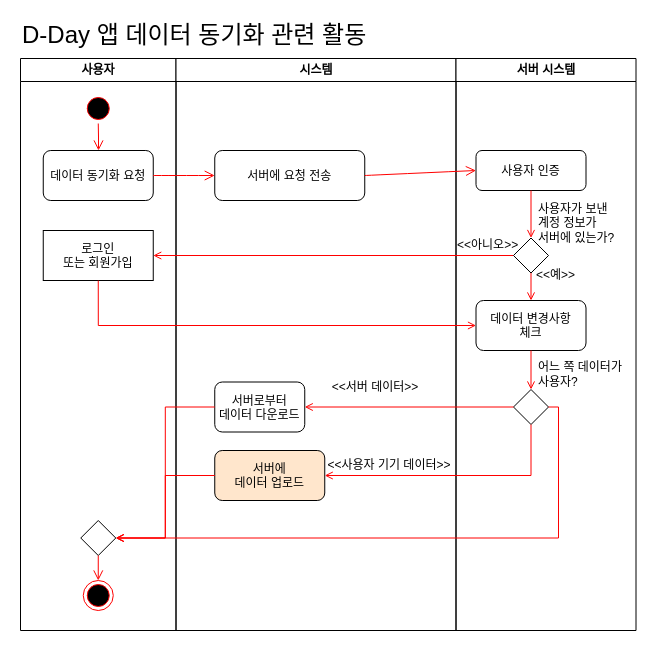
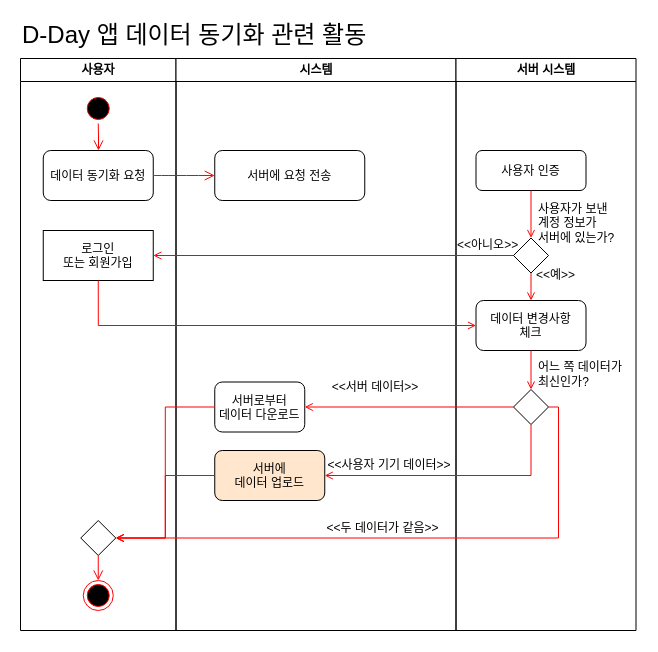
  <mxCell id="0" />
  <mxCell id="1" parent="0" />
  <mxCell id="2" value="사용자" style="swimlane;whiteSpace=wrap;startSize=23;" parent="1" vertex="1"><mxGeometry x="20" y="58" width="155.5" height="572" as="geometry" /></mxCell>
  <mxCell id="3" value="" style="ellipse;shape=startState;fillColor=#000000;strokeColor=#ff0000;" parent="2" vertex="1"><mxGeometry x="62.75" y="35" width="30" height="30" as="geometry" /></mxCell>
  <mxCell id="4" value="" style="edgeStyle=elbowEdgeStyle;elbow=horizontal;verticalAlign=bottom;endArrow=open;endSize=8;strokeColor=#FF0000;endFill=1;rounded=0" parent="2" source="3" target="5" edge="1"><mxGeometry x="90" y="40" as="geometry"><mxPoint x="77.75" y="105" as="targetPoint" /></mxGeometry></mxCell>
  <mxCell id="5" value="데이터 동기화 요청" style="rounded=1;" parent="2" vertex="1"><mxGeometry x="22.75" y="92" width="110" height="50" as="geometry" /></mxCell>
  <mxCell id="6" value="" style="ellipse;shape=endState;fillColor=#000000;strokeColor=#ff0000" parent="2" vertex="1"><mxGeometry x="62.75" y="522" width="30" height="30" as="geometry" /></mxCell>
  <mxCell id="7" value="" style="rhombus;whiteSpace=wrap;html=1;" parent="2" vertex="1"><mxGeometry x="60.25" y="462" width="35" height="35" as="geometry" /></mxCell>
  <mxCell id="8" value="" style="rounded=0;orthogonalLoop=1;jettySize=auto;html=1;fontSize=12;startSize=8;endSize=8;strokeColor=#FF0000;endArrow=open;endFill=0;exitX=0.5;exitY=1;exitDx=0;exitDy=0;entryX=0.5;entryY=0;entryDx=0;entryDy=0;" parent="2" source="7" target="6" edge="1"><mxGeometry relative="1" as="geometry"><mxPoint x="140.25" y="189.5" as="sourcePoint" /><mxPoint x="199.25" y="189.5" as="targetPoint" /></mxGeometry></mxCell>
  <mxCell id="9" value="시스템" style="swimlane;whiteSpace=wrap;container=0;" parent="1" vertex="1"><mxGeometry x="175.5" y="58" width="280" height="572" as="geometry" /></mxCell>
  <mxCell id="10" value="서버에 요청 전송" style="rounded=1;" vertex="1" parent="9"><mxGeometry x="38.75" y="92" width="150" height="50" as="geometry" /></mxCell>
+ <mxCell id="11" value="&amp;lt;&amp;lt;두 데이터가 같음&amp;gt;&amp;gt;" style="text;html=1;align=center;verticalAlign=middle;whiteSpace=wrap;rounded=0;" parent="9" vertex="1"><mxGeometry x="148.75" y="455" width="117" height="30" as="geometry" /></mxCell>
  <mxCell id="12" value="서버에&#10;데이터 업로드" style="rounded=1;fillColor=#ffe6cc;" parent="9" vertex="1"><mxGeometry x="38.75" y="392" width="110" height="50" as="geometry" /></mxCell>
  <mxCell id="13" value="&amp;lt;&amp;lt;사용자 기기 데이터&amp;gt;&amp;gt;" style="text;html=1;align=center;verticalAlign=middle;whiteSpace=wrap;rounded=0;" parent="9" vertex="1"><mxGeometry x="148.75" y="392" width="130" height="30" as="geometry" /></mxCell>
  <mxCell id="14" value="서버로부터&#10;데이터 다운로드" style="rounded=1;" parent="9" vertex="1"><mxGeometry x="38.75" y="323.5" width="90" height="50" as="geometry" /></mxCell>
  <mxCell id="15" value="&amp;lt;&amp;lt;서버 데이터&amp;gt;&amp;gt;" style="text;html=1;align=center;verticalAlign=middle;whiteSpace=wrap;rounded=0;" parent="9" vertex="1"><mxGeometry x="154.75" y="313.5" width="90" height="30" as="geometry" /></mxCell>
  <mxCell id="16" value="D-Day 앱 데이터 동기화 관련 활동" style="text;html=1;align=left;verticalAlign=middle;whiteSpace=wrap;rounded=0;fontSize=24;" parent="1" vertex="1"><mxGeometry x="20" y="20" width="385.5" height="30" as="geometry" /></mxCell>
  <mxCell id="17" value="서버 시스템" style="swimlane;whiteSpace=wrap;startSize=23;" parent="1" vertex="1"><mxGeometry x="455.5" y="58" width="180" height="572" as="geometry" /></mxCell>
  <mxCell id="18" value="데이터 변경사항&#10;체크" style="rounded=1;" parent="17" vertex="1"><mxGeometry x="20" y="242" width="110" height="50" as="geometry" /></mxCell>
  <mxCell id="19" value="" style="endArrow=open;strokeColor=#FF0000;endFill=1;rounded=0;entryX=0.5;entryY=0;entryDx=0;entryDy=0;exitX=0.25;exitY=1;exitDx=0;exitDy=0;" parent="17" target="29" edge="1"><mxGeometry relative="1" as="geometry"><mxPoint x="75" y="292" as="sourcePoint" /><mxPoint x="12.5" y="504.5" as="targetPoint" /><Array as="points" /></mxGeometry></mxCell>
  <mxCell id="20" value="사용자 인증" style="rounded=1;" parent="17" vertex="1"><mxGeometry x="20" y="92" width="110" height="40" as="geometry" /></mxCell>
  <mxCell id="21" value="&lt;div&gt;사용자가 보낸&lt;/div&gt;&lt;div&gt;계정 정보가&lt;/div&gt;&lt;div&gt;서버에 있는가?&lt;/div&gt;" style="text;html=1;align=left;verticalAlign=middle;whiteSpace=wrap;rounded=0;" parent="17" vertex="1"><mxGeometry x="80" y="150" width="90" height="30" as="geometry" /></mxCell>
  <mxCell id="22" value="" style="endArrow=open;strokeColor=#FF0000;endFill=1;rounded=0;exitX=0.5;exitY=1;exitDx=0;exitDy=0;" parent="17" source="20" target="27" edge="1"><mxGeometry relative="1" as="geometry"><mxPoint x="-363" y="197" as="sourcePoint" /><mxPoint x="-363" y="247" as="targetPoint" /><Array as="points" /></mxGeometry></mxCell>
  <mxCell id="23" value="로그인&#10;또는 회원가입" style="rounded=0;" parent="17" vertex="1"><mxGeometry x="-412.75" y="172" width="110" height="50" as="geometry" /></mxCell>
  <mxCell id="24" value="" style="edgeStyle=orthogonalEdgeStyle;rounded=0;orthogonalLoop=1;jettySize=auto;html=1;endArrow=open;endFill=0;strokeColor=#FF0000;entryX=1;entryY=0.5;entryDx=0;entryDy=0;exitX=0;exitY=0.5;exitDx=0;exitDy=0;" parent="17" source="27" target="23" edge="1"><mxGeometry relative="1" as="geometry"><mxPoint x="-131" y="127" as="sourcePoint" /><mxPoint x="58" y="152" as="targetPoint" /></mxGeometry></mxCell>
  <mxCell id="25" value="&amp;lt;&amp;lt;아니오&amp;gt;&amp;gt;" style="text;html=1;align=left;verticalAlign=middle;whiteSpace=wrap;rounded=0;" parent="17" vertex="1"><mxGeometry x="-1" y="172" width="70" height="30" as="geometry" /></mxCell>
  <mxCell id="26" value="" style="edgeStyle=orthogonalEdgeStyle;rounded=0;orthogonalLoop=1;jettySize=auto;html=1;endArrow=open;endFill=0;strokeColor=#FF0000;exitX=0.5;exitY=1;exitDx=0;exitDy=0;entryX=0;entryY=0.5;entryDx=0;entryDy=0;" edge="1" parent="17" source="23" target="18"><mxGeometry relative="1" as="geometry"><mxPoint x="-354.5" y="265" as="sourcePoint" /><mxPoint x="-240" y="307" as="targetPoint" /></mxGeometry></mxCell>
  <mxCell id="27" value="" style="rhombus;whiteSpace=wrap;html=1;" parent="17" vertex="1"><mxGeometry x="57.5" y="179.5" width="35" height="35" as="geometry" /></mxCell>
  <mxCell id="28" value="&amp;lt;&amp;lt;예&amp;gt;&amp;gt;" style="text;html=1;align=left;verticalAlign=middle;whiteSpace=wrap;rounded=0;" parent="17" vertex="1"><mxGeometry x="78.5" y="202" width="60" height="30" as="geometry" /></mxCell>
  <mxCell id="29" value="" style="rhombus;whiteSpace=wrap;html=1;" parent="17" vertex="1"><mxGeometry x="57.5" y="331" width="35" height="35" as="geometry" /></mxCell>
- <mxCell id="30" value="어느 쪽 데이터가&lt;div&gt;사용자?&lt;/div&gt;" style="text;html=1;align=left;verticalAlign=middle;whiteSpace=wrap;rounded=0;" parent="17" vertex="1"><mxGeometry x="80.5" y="301" width="89.5" height="30" as="geometry" /></mxCell>
+ <mxCell id="30" value="어느 쪽 데이터가&lt;div&gt;최신인가?&lt;/div&gt;" style="text;html=1;align=left;verticalAlign=middle;whiteSpace=wrap;rounded=0;" parent="17" vertex="1"><mxGeometry x="80.5" y="301" width="89.5" height="30" as="geometry" /></mxCell>
  <mxCell id="31" value="" style="endArrow=open;strokeColor=#FF0000;endFill=1;rounded=0;exitX=0.5;exitY=1;exitDx=0;exitDy=0;entryX=0.5;entryY=0;entryDx=0;entryDy=0;" edge="1" parent="17" source="27" target="18"><mxGeometry relative="1" as="geometry"><mxPoint x="85" y="152" as="sourcePoint" /><mxPoint x="85" y="190" as="targetPoint" /><Array as="points" /></mxGeometry></mxCell>
  <mxCell id="32" value="" style="edgeStyle=none;curved=1;rounded=0;orthogonalLoop=1;jettySize=auto;html=1;fontSize=12;startSize=8;endSize=8;strokeColor=#FF0000;endArrow=open;endFill=0;entryX=0;entryY=0.5;entryDx=0;entryDy=0;" parent="1" source="5" target="10" edge="1"><mxGeometry relative="1" as="geometry" /></mxCell>
- <mxCell id="33" value="" style="edgeStyle=none;curved=1;rounded=0;orthogonalLoop=1;jettySize=auto;html=1;fontSize=12;startSize=8;endSize=8;strokeColor=#FF0000;endArrow=open;endFill=0;entryX=0;entryY=0.5;entryDx=0;entryDy=0;exitX=1;exitY=0.5;exitDx=0;exitDy=0;" edge="1" parent="1" source="10" target="20"><mxGeometry relative="1" as="geometry"><mxPoint x="163" y="185" as="sourcePoint" /><mxPoint x="226" y="185" as="targetPoint" /></mxGeometry></mxCell>
  <mxCell id="34" value="" style="endArrow=open;strokeColor=#FF0000;endFill=1;rounded=0;entryX=1;entryY=0.5;entryDx=0;entryDy=0;exitX=1;exitY=0.5;exitDx=0;exitDy=0;edgeStyle=orthogonalEdgeStyle;" parent="1" source="29" target="7" edge="1"><mxGeometry relative="1" as="geometry"><mxPoint x="585.5" y="479" as="sourcePoint" /><mxPoint x="541.5" y="646" as="targetPoint" /></mxGeometry></mxCell>
  <mxCell id="35" value="" style="endArrow=open;strokeColor=#FF0000;endFill=1;rounded=0;entryX=1;entryY=0.5;entryDx=0;entryDy=0;exitX=0.5;exitY=1;exitDx=0;exitDy=0;edgeStyle=orthogonalEdgeStyle;" parent="1" source="29" target="12" edge="1"><mxGeometry relative="1" as="geometry"><mxPoint x="555.5" y="429" as="sourcePoint" /><mxPoint x="513.5" y="389" as="targetPoint" /></mxGeometry></mxCell>
  <mxCell id="36" value="" style="endArrow=open;strokeColor=#FF0000;endFill=1;rounded=0;entryX=1;entryY=0.5;entryDx=0;entryDy=0;exitX=0;exitY=0.5;exitDx=0;exitDy=0;edgeStyle=orthogonalEdgeStyle;" parent="1" source="29" target="14" edge="1"><mxGeometry relative="1" as="geometry"><mxPoint x="513.5" y="444" as="sourcePoint" /><mxPoint x="325.5" y="514" as="targetPoint" /></mxGeometry></mxCell>
  <mxCell id="37" value="" style="endArrow=open;strokeColor=#FF0000;endFill=1;rounded=0;entryX=1;entryY=0.5;entryDx=0;entryDy=0;exitX=0;exitY=0.5;exitDx=0;exitDy=0;edgeStyle=orthogonalEdgeStyle;" parent="1" source="12" target="7" edge="1"><mxGeometry relative="1" as="geometry"><mxPoint x="393.25" y="470" as="sourcePoint" /><mxPoint x="157.5" y="475" as="targetPoint" /></mxGeometry></mxCell>
  <mxCell id="38" value="" style="endArrow=open;strokeColor=#FF0000;endFill=1;rounded=0;entryX=1;entryY=0.5;entryDx=0;entryDy=0;exitX=0;exitY=0.5;exitDx=0;exitDy=0;edgeStyle=orthogonalEdgeStyle;" parent="1" source="14" target="7" edge="1"><mxGeometry relative="1" as="geometry"><mxPoint x="224.5" y="514" as="sourcePoint" /><mxPoint x="180.5" y="584" as="targetPoint" /></mxGeometry></mxCell>
